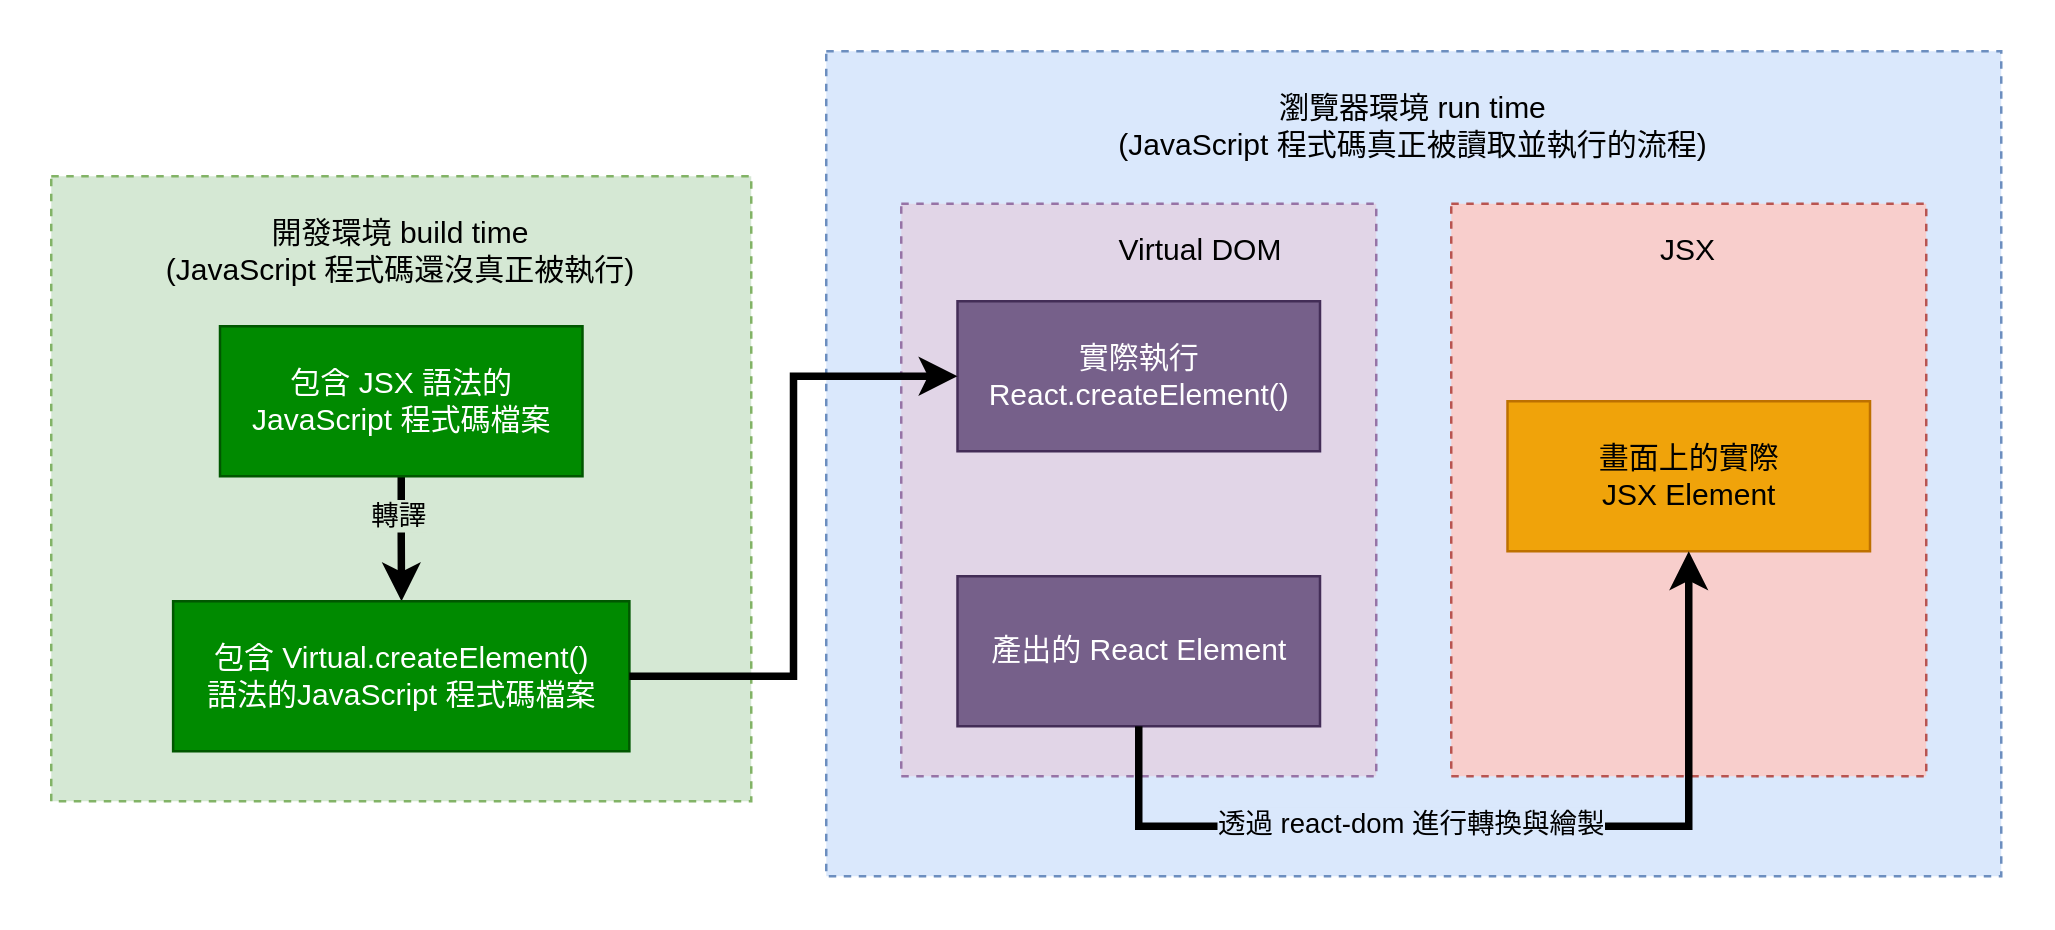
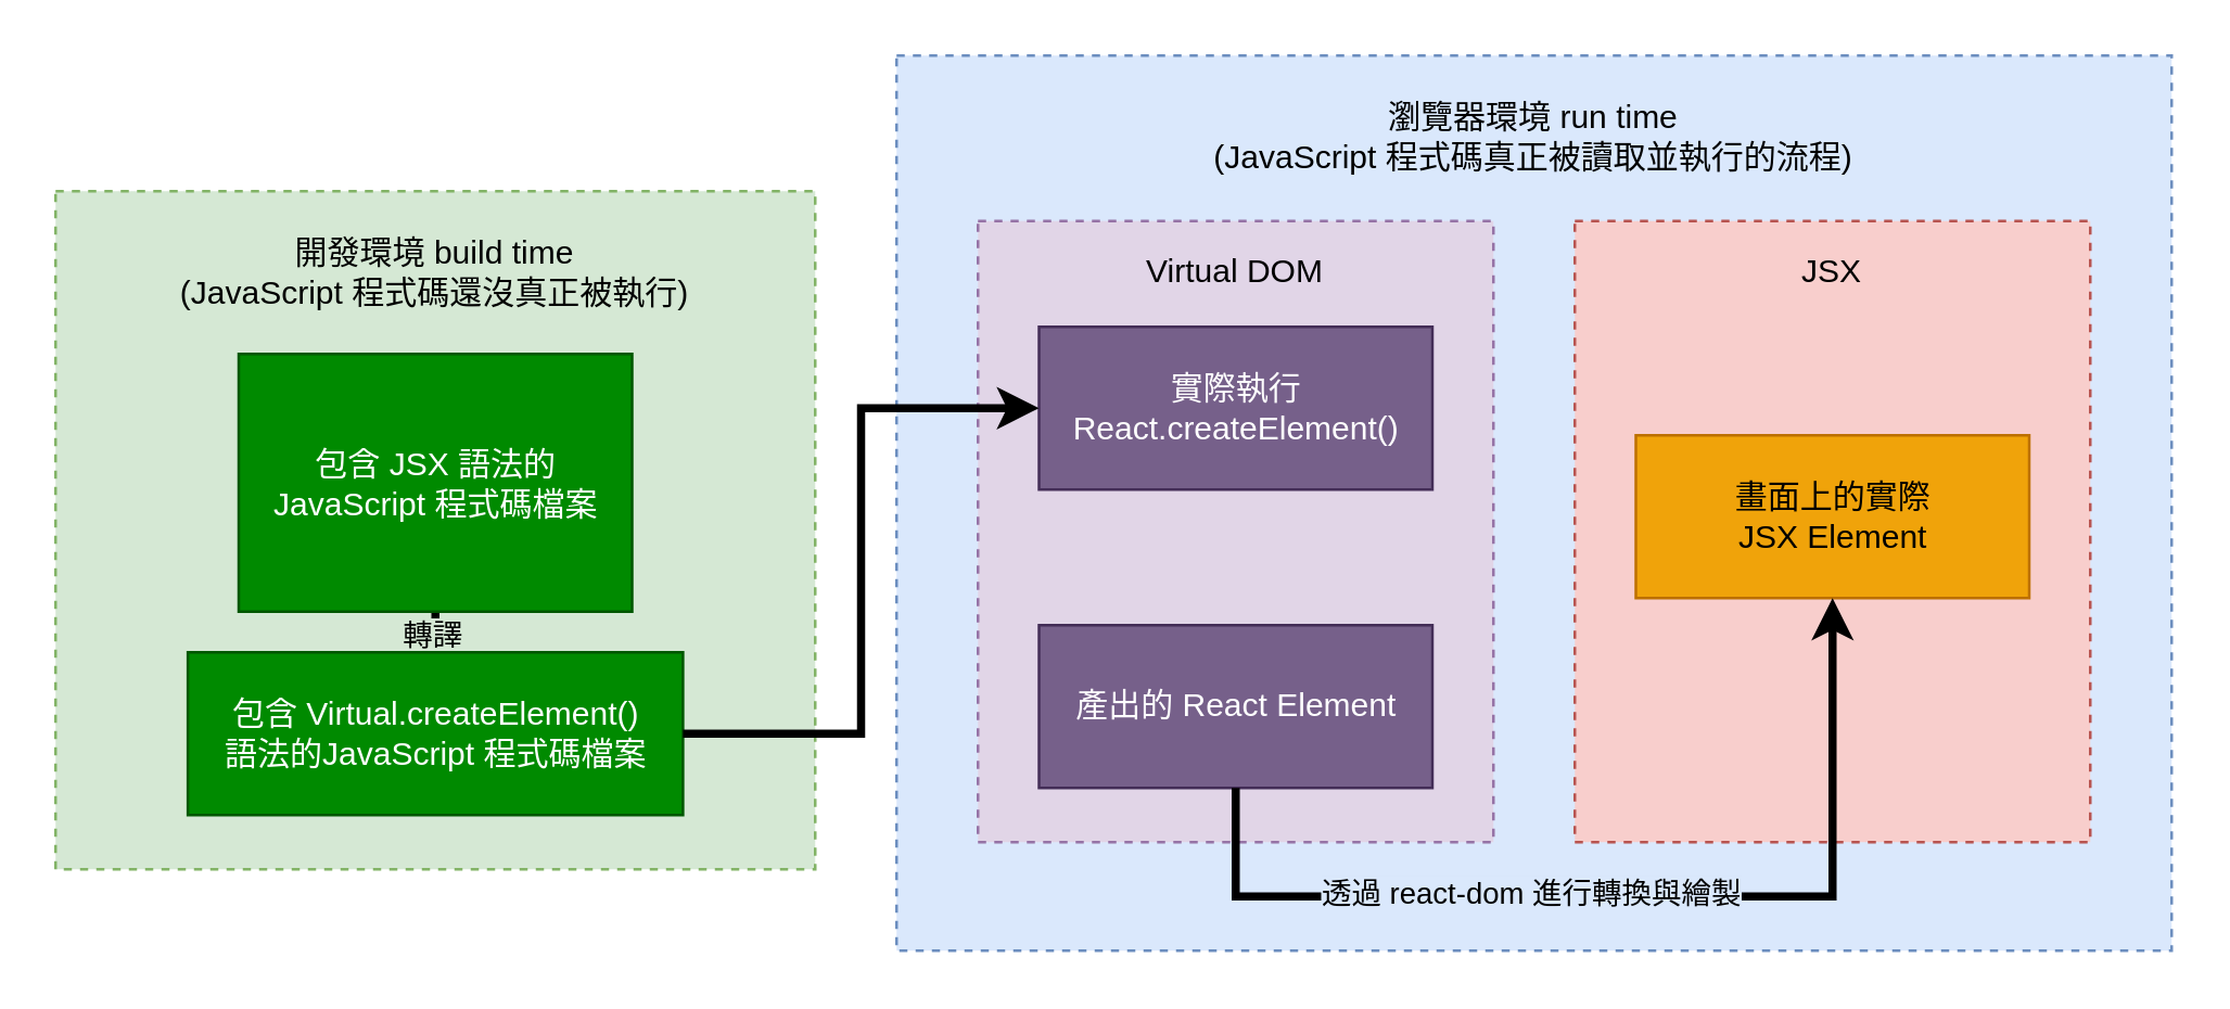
  <mxCell id="0" />
  <mxCell id="1" parent="0" />
  <mxCell id="2" value="" style="rounded=0;whiteSpace=wrap;html=1;fillColor=#d5e8d4;strokeColor=#82b366;dashed=1;" vertex="1" parent="1"><mxGeometry x="20" y="70" width="280" height="250" as="geometry" /></mxCell>
  <mxCell id="3" style="edgeStyle=orthogonalEdgeStyle;rounded=0;orthogonalLoop=1;jettySize=auto;html=1;strokeWidth=3;" edge="1" parent="1" source="5" target="6"><mxGeometry relative="1" as="geometry" /></mxCell>
  <mxCell id="4" value="轉譯" style="edgeLabel;html=1;align=center;verticalAlign=middle;resizable=0;points=[];labelBackgroundColor=#D5E8D4;" vertex="1" connectable="0" parent="3"><mxGeometry x="-0.396" y="-2" relative="1" as="geometry"><mxPoint as="offset" /></mxGeometry></mxCell>
- <mxCell id="5" value="包含 JSX 語法的&lt;div&gt;JavaScript 程式碼檔案&lt;/div&gt;" style="rounded=0;whiteSpace=wrap;html=1;fillColor=#008a00;fontColor=#ffffff;strokeColor=#005700;" vertex="1" parent="1"><mxGeometry x="87.5" y="130" width="145" height="60" as="geometry" /></mxCell>
+ <mxCell id="5" value="包含 JSX 語法的&lt;div&gt;JavaScript 程式碼檔案&lt;/div&gt;" style="rounded=0;whiteSpace=wrap;html=1;fillColor=#008a00;fontColor=#ffffff;strokeColor=#005700;" vertex="1" parent="1"><mxGeometry x="87.5" y="130" width="145" height="95" as="geometry" /></mxCell>
  <mxCell id="6" value="包含 Virtual.createElement()&lt;div&gt;語法的&lt;span style=&quot;background-color: transparent; color: light-dark(rgb(255, 255, 255), rgb(18, 18, 18));&quot;&gt;JavaScript 程式碼檔案&lt;/span&gt;&lt;/div&gt;" style="rounded=0;whiteSpace=wrap;html=1;fillColor=#008a00;fontColor=#ffffff;strokeColor=#005700;" vertex="1" parent="1"><mxGeometry x="68.75" y="240" width="182.5" height="60" as="geometry" /></mxCell>
  <mxCell id="7" value="開發環境 build time&lt;div&gt;(JavaScript 程式碼還沒真正被執行)&lt;/div&gt;" style="text;html=1;align=center;verticalAlign=middle;whiteSpace=wrap;rounded=0;" vertex="1" parent="1"><mxGeometry x="55" y="80" width="210" height="40" as="geometry" /></mxCell>
  <mxCell id="8" value="" style="rounded=0;whiteSpace=wrap;html=1;fillColor=#dae8fc;strokeColor=#6c8ebf;dashed=1;" vertex="1" parent="1"><mxGeometry x="330" y="20" width="470" height="330" as="geometry" /></mxCell>
  <mxCell id="9" value="" style="rounded=0;whiteSpace=wrap;html=1;fillColor=#e1d5e7;strokeColor=#9673a6;dashed=1;" vertex="1" parent="1"><mxGeometry x="360" y="81" width="190" height="229" as="geometry" /></mxCell>
  <mxCell id="10" value="實際執行&lt;div&gt;React.createElement()&lt;/div&gt;" style="rounded=0;whiteSpace=wrap;html=1;fillColor=#76608a;fontColor=#ffffff;strokeColor=#432D57;" vertex="1" parent="1"><mxGeometry x="382.5" y="120" width="145" height="60" as="geometry" /></mxCell>
  <mxCell id="11" value="產出的 React Element" style="rounded=0;whiteSpace=wrap;html=1;fillColor=#76608a;fontColor=#ffffff;strokeColor=#432D57;" vertex="1" parent="1"><mxGeometry x="382.5" y="230" width="145" height="60" as="geometry" /></mxCell>
- <mxCell id="12" value="Virtual DOM" style="text;html=1;align=center;verticalAlign=middle;whiteSpace=wrap;rounded=0;" vertex="1" parent="1"><mxGeometry x="420" y="90" width="120" height="20" as="geometry" /></mxCell>
+ <mxCell id="12" value="Virtual DOM" style="text;html=1;align=center;verticalAlign=middle;whiteSpace=wrap;rounded=0;" vertex="1" parent="1"><mxGeometry x="395" y="90" width="120" height="20" as="geometry" /></mxCell>
  <mxCell id="13" value="" style="rounded=0;whiteSpace=wrap;html=1;fillColor=#f8cecc;strokeColor=#b85450;dashed=1;" vertex="1" parent="1"><mxGeometry x="580" y="81" width="190" height="229" as="geometry" /></mxCell>
  <mxCell id="14" value="JSX" style="text;html=1;align=center;verticalAlign=middle;whiteSpace=wrap;rounded=0;" vertex="1" parent="1"><mxGeometry x="615" y="90" width="120" height="20" as="geometry" /></mxCell>
  <mxCell id="15" value="畫面上的實際&lt;div&gt;JSX Element&lt;/div&gt;" style="rounded=0;whiteSpace=wrap;html=1;fillColor=#f0a30a;fontColor=#000000;strokeColor=#BD7000;" vertex="1" parent="1"><mxGeometry x="602.5" y="160" width="145" height="60" as="geometry" /></mxCell>
  <mxCell id="16" style="edgeStyle=orthogonalEdgeStyle;rounded=0;orthogonalLoop=1;jettySize=auto;html=1;exitX=0.5;exitY=1;exitDx=0;exitDy=0;strokeWidth=3;" edge="1" parent="1" source="11" target="15"><mxGeometry relative="1" as="geometry"><Array as="points"><mxPoint x="455" y="330" /><mxPoint x="675" y="330" /></Array></mxGeometry></mxCell>
  <mxCell id="17" value="透過 react-dom 進行轉換與繪製" style="edgeLabel;html=1;align=center;verticalAlign=middle;resizable=0;points=[];labelBackgroundColor=#DAE8FC;" vertex="1" connectable="0" parent="16"><mxGeometry x="-0.202" y="2" relative="1" as="geometry"><mxPoint as="offset" /></mxGeometry></mxCell>
  <mxCell id="18" value="瀏覽器環境 run time&lt;div&gt;(JavaScript 程式碼真正被讀取並執行的流程)&lt;/div&gt;" style="text;html=1;align=center;verticalAlign=middle;whiteSpace=wrap;rounded=0;" vertex="1" parent="1"><mxGeometry x="440" y="30" width="250" height="40" as="geometry" /></mxCell>
  <mxCell id="19" style="edgeStyle=orthogonalEdgeStyle;rounded=0;orthogonalLoop=1;jettySize=auto;html=1;entryX=0;entryY=0.5;entryDx=0;entryDy=0;strokeWidth=3;" edge="1" parent="1" source="6" target="10"><mxGeometry relative="1" as="geometry" /></mxCell>
